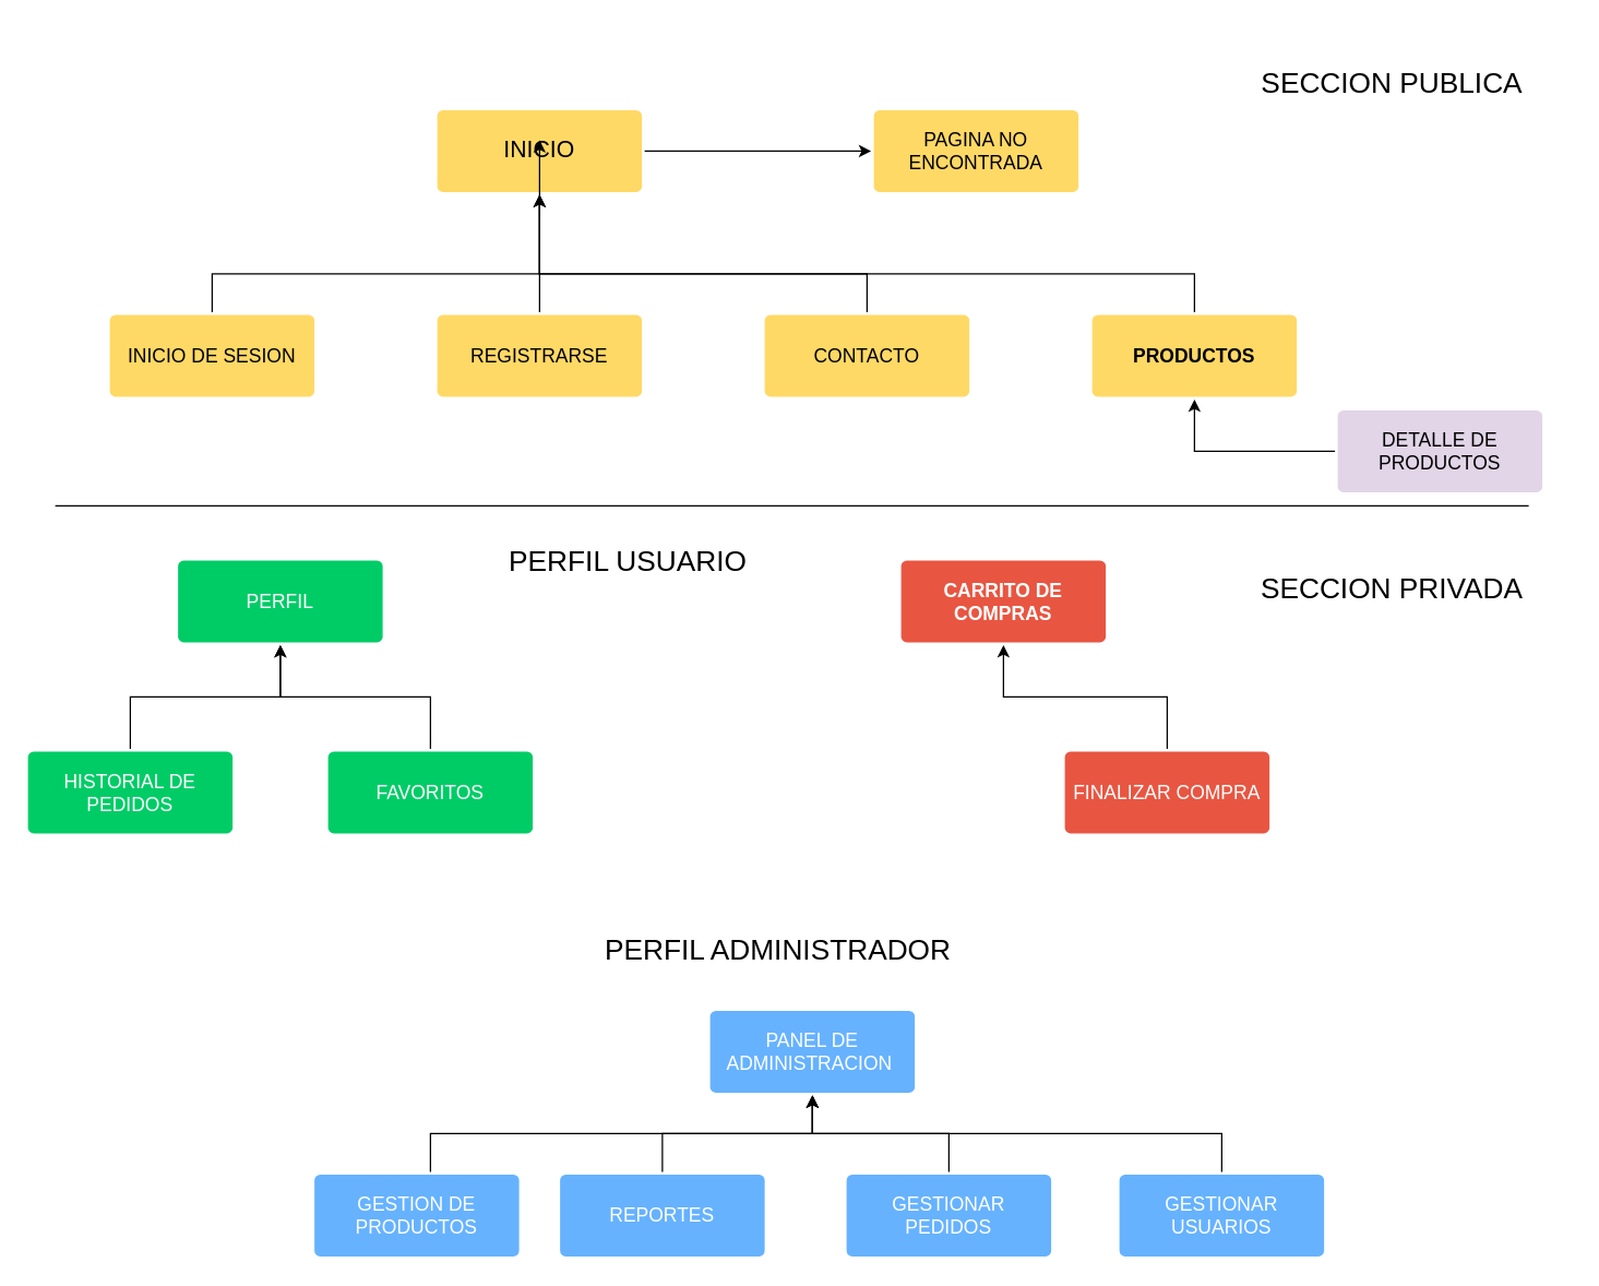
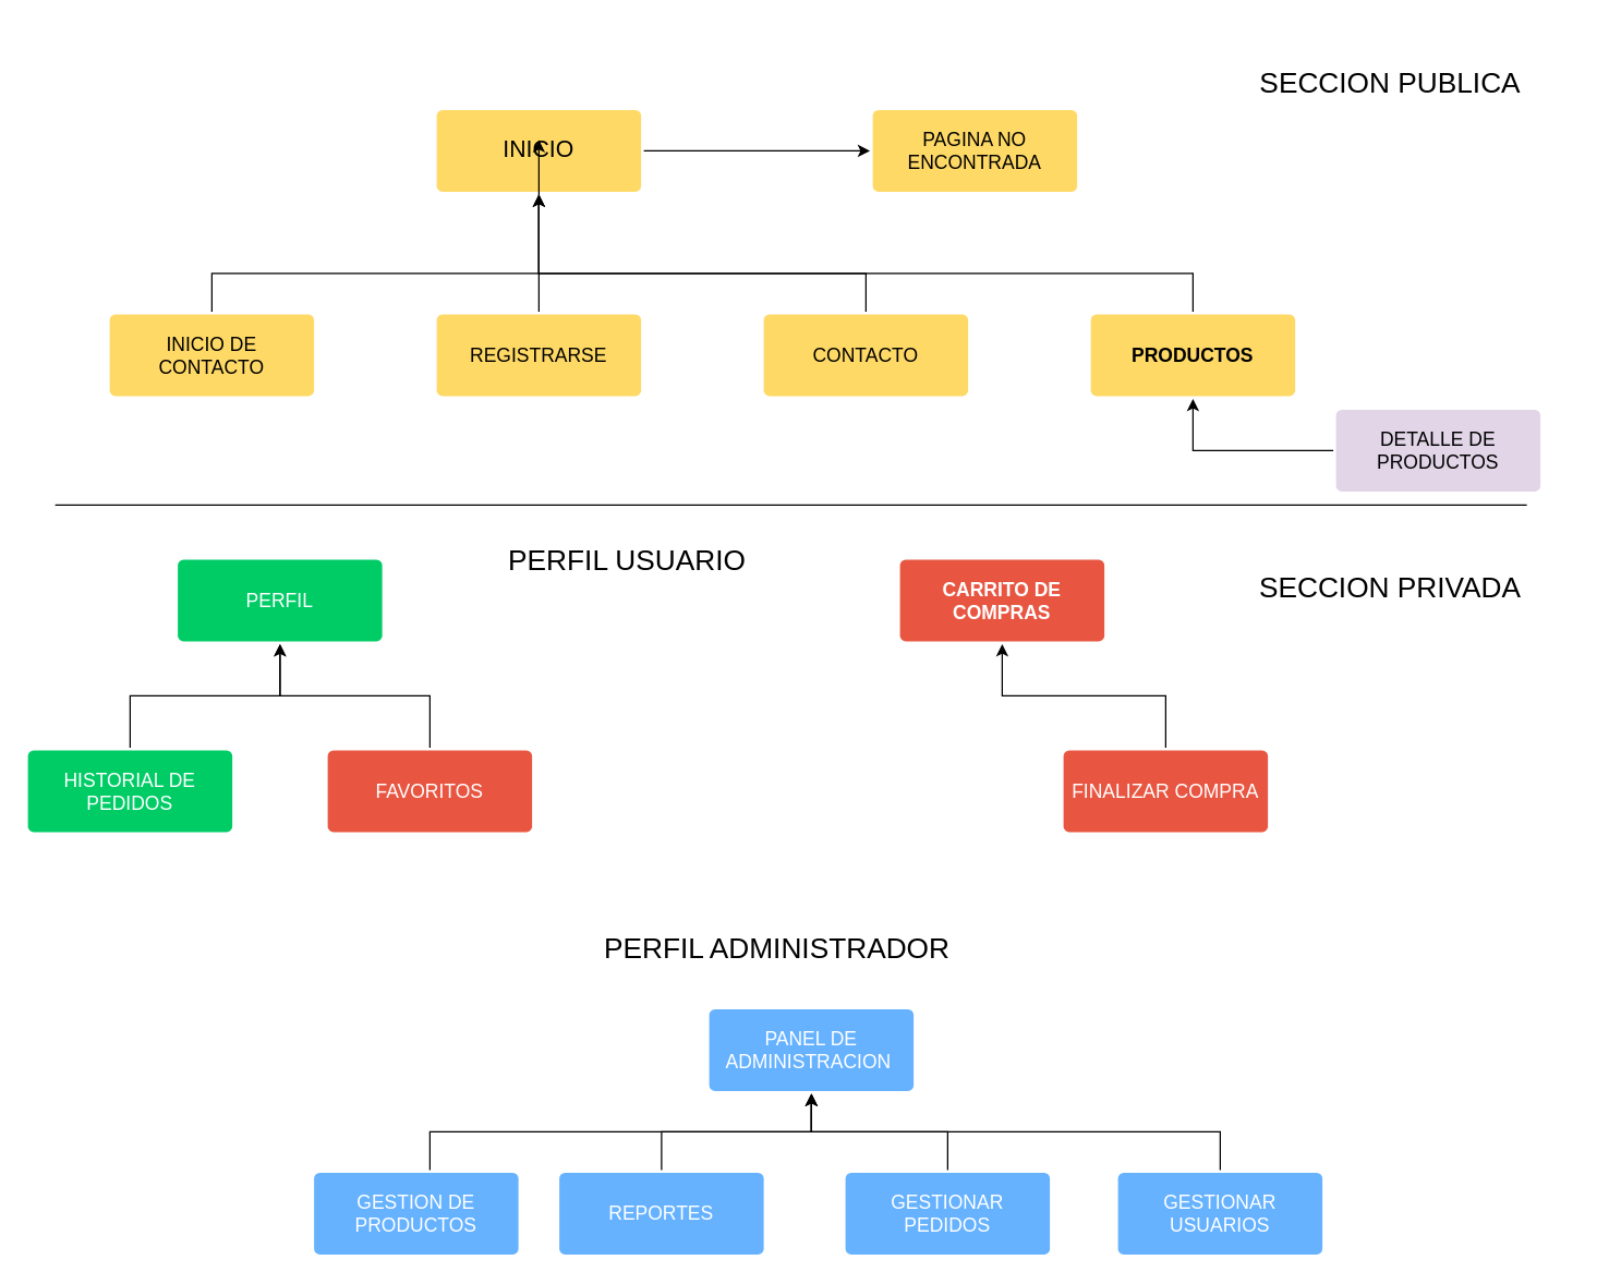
  <mxCell id="0" />
  <mxCell id="1" parent="0" />
  <mxCell id="2" value="CARRITO DE COMPRAS" style="rounded=1;whiteSpace=wrap;html=1;shadow=0;labelBackgroundColor=none;strokeColor=none;strokeWidth=3;fillColor=#E85642;fontFamily=Helvetica;fontSize=14;fontColor=#FFFFFF;align=center;spacing=5;fontStyle=1;arcSize=7;perimeterSpacing=2;" parent="1" vertex="1"><mxGeometry x="660" y="410" width="150" height="60" as="geometry" /></mxCell>
  <mxCell id="3" value="PERFIL" style="rounded=1;whiteSpace=wrap;html=1;shadow=0;labelBackgroundColor=none;strokeColor=none;strokeWidth=3;fillColor=#00CC66;fontFamily=Helvetica;fontSize=14;fontColor=#FFFFFF;align=center;spacing=5;fontStyle=0;arcSize=7;perimeterSpacing=2;" parent="1" vertex="1"><mxGeometry x="130" y="410" width="150" height="60" as="geometry" /></mxCell>
  <mxCell id="4" value="" style="edgeStyle=orthogonalEdgeStyle;rounded=0;orthogonalLoop=1;jettySize=auto;html=1;entryX=0.5;entryY=1;entryDx=0;entryDy=0;" parent="1" source="5" target="2" edge="1"><mxGeometry relative="1" as="geometry"><mxPoint x="855" y="470" as="targetPoint" /></mxGeometry></mxCell>
  <mxCell id="5" value="FINALIZAR COMPRA" style="rounded=1;whiteSpace=wrap;html=1;shadow=0;labelBackgroundColor=none;strokeColor=none;strokeWidth=3;fillColor=#E85642;fontFamily=Helvetica;fontSize=14;fontColor=#ffffff;align=center;spacing=5;fontStyle=0;arcSize=7;perimeterSpacing=2;" parent="1" vertex="1"><mxGeometry x="780" y="550" width="150" height="60" as="geometry" /></mxCell>
  <mxCell id="6" value="PANEL DE ADMINISTRACION&amp;nbsp;" style="rounded=1;whiteSpace=wrap;html=1;shadow=0;labelBackgroundColor=none;strokeColor=none;strokeWidth=3;fillColor=#66B2FF;fontFamily=Helvetica;fontSize=14;fontColor=#FFFFFF;align=center;spacing=5;fontStyle=0;arcSize=7;perimeterSpacing=2;" parent="1" vertex="1"><mxGeometry x="520" y="740" width="150" height="60" as="geometry" /></mxCell>
  <mxCell id="7" value="" style="edgeStyle=orthogonalEdgeStyle;rounded=0;orthogonalLoop=1;jettySize=auto;html=1;" parent="1" source="8" target="12" edge="1"><mxGeometry relative="1" as="geometry"><mxPoint x="875" y="140" as="targetPoint" /><Array as="points"><mxPoint x="875" y="200" /><mxPoint x="395" y="200" /></Array></mxGeometry></mxCell>
  <mxCell id="8" value="PRODUCTOS" style="rounded=1;whiteSpace=wrap;html=1;shadow=0;labelBackgroundColor=none;strokeColor=none;strokeWidth=3;fillColor=#FFD966;fontFamily=Helvetica;fontSize=14;fontColor=#000000;align=center;spacing=5;fontStyle=1;arcSize=7;perimeterSpacing=2;" parent="1" vertex="1"><mxGeometry x="800" y="230" width="150" height="60" as="geometry" /></mxCell>
  <mxCell id="9" value="" style="edgeStyle=orthogonalEdgeStyle;rounded=0;orthogonalLoop=1;jettySize=auto;html=1;" parent="1" source="10" target="12" edge="1"><mxGeometry relative="1" as="geometry" /></mxCell>
  <mxCell id="10" value="REGISTRARSE" style="rounded=1;whiteSpace=wrap;html=1;shadow=0;labelBackgroundColor=none;strokeColor=none;strokeWidth=3;fillColor=#FFD966;fontFamily=Helvetica;fontSize=14;fontColor=#000000;align=center;spacing=5;arcSize=7;perimeterSpacing=2;" parent="1" vertex="1"><mxGeometry x="320" y="230" width="150" height="60" as="geometry" /></mxCell>
  <mxCell id="11" value="" style="edgeStyle=orthogonalEdgeStyle;rounded=0;orthogonalLoop=1;jettySize=auto;html=1;" parent="1" source="12" target="25" edge="1"><mxGeometry relative="1" as="geometry"><mxPoint x="585" y="70" as="targetPoint" /></mxGeometry></mxCell>
  <mxCell id="12" value="INICIO" style="rounded=1;whiteSpace=wrap;html=1;shadow=0;labelBackgroundColor=none;strokeColor=none;strokeWidth=3;fillColor=#FFD966;fontFamily=Helvetica;fontSize=17;fontColor=#000000;align=center;spacing=5;arcSize=7;perimeterSpacing=2;" parent="1" vertex="1"><mxGeometry x="320" y="80" width="150" height="60" as="geometry" /></mxCell>
  <mxCell id="13" value="" style="edgeStyle=orthogonalEdgeStyle;rounded=0;orthogonalLoop=1;jettySize=auto;html=1;entryX=0.5;entryY=1;entryDx=0;entryDy=0;" parent="1" source="14" target="12" edge="1"><mxGeometry relative="1" as="geometry"><mxPoint x="155" y="90" as="targetPoint" /><Array as="points"><mxPoint x="155" y="200" /><mxPoint x="395" y="200" /></Array></mxGeometry></mxCell>
- <mxCell id="14" value="INICIO DE SESION" style="rounded=1;whiteSpace=wrap;html=1;shadow=0;labelBackgroundColor=none;strokeColor=none;strokeWidth=3;fillColor=#FFD966;fontFamily=Helvetica;fontSize=14;fontColor=#000000;align=center;spacing=5;arcSize=7;perimeterSpacing=2;" parent="1" vertex="1"><mxGeometry x="80" y="230" width="150" height="60" as="geometry" /></mxCell>
+ <mxCell id="14" value="INICIO DE CONTACTO" style="rounded=1;whiteSpace=wrap;html=1;shadow=0;labelBackgroundColor=none;strokeColor=none;strokeWidth=3;fillColor=#FFD966;fontFamily=Helvetica;fontSize=14;fontColor=#000000;align=center;spacing=5;arcSize=7;perimeterSpacing=2;" parent="1" vertex="1"><mxGeometry x="80" y="230" width="150" height="60" as="geometry" /></mxCell>
  <mxCell id="15" value="" style="edgeStyle=orthogonalEdgeStyle;rounded=0;orthogonalLoop=1;jettySize=auto;html=1;" parent="1" source="16" target="3" edge="1"><mxGeometry relative="1" as="geometry" /></mxCell>
- <mxCell id="16" value="FAVORITOS" style="rounded=1;whiteSpace=wrap;html=1;shadow=0;labelBackgroundColor=none;strokeColor=none;strokeWidth=3;fillColor=#00CC66;fontFamily=Helvetica;fontSize=14;fontColor=#FFFFFF;align=center;spacing=5;fontStyle=0;arcSize=7;perimeterSpacing=2;" parent="1" vertex="1"><mxGeometry x="240" y="550" width="150" height="60" as="geometry" /></mxCell>
+ <mxCell id="16" value="FAVORITOS" style="rounded=1;whiteSpace=wrap;html=1;shadow=0;labelBackgroundColor=none;strokeColor=none;strokeWidth=3;fillColor=#e85642;fontFamily=Helvetica;fontSize=14;fontColor=#FFFFFF;align=center;spacing=5;fontStyle=0;arcSize=7;perimeterSpacing=2;" parent="1" vertex="1"><mxGeometry x="240" y="550" width="150" height="60" as="geometry" /></mxCell>
  <mxCell id="17" value="" style="edgeStyle=orthogonalEdgeStyle;rounded=0;orthogonalLoop=1;jettySize=auto;html=1;" parent="1" source="18" target="3" edge="1"><mxGeometry relative="1" as="geometry" /></mxCell>
  <mxCell id="18" value="HISTORIAL DE PEDIDOS" style="rounded=1;whiteSpace=wrap;html=1;shadow=0;labelBackgroundColor=none;strokeColor=none;strokeWidth=3;fillColor=#00CC66;fontFamily=Helvetica;fontSize=14;fontColor=#FFFFFF;align=center;spacing=5;fontStyle=0;arcSize=7;perimeterSpacing=2;" parent="1" vertex="1"><mxGeometry x="20" y="550" width="150" height="60" as="geometry" /></mxCell>
  <mxCell id="19" value="" style="endArrow=none;html=1;rounded=0;" parent="1" edge="1"><mxGeometry width="50" height="50" relative="1" as="geometry"><mxPoint x="40" y="370" as="sourcePoint" /><mxPoint x="1120" y="370" as="targetPoint" /></mxGeometry></mxCell>
  <mxCell id="20" value="SECCION PUBLICA" style="text;html=1;align=center;verticalAlign=middle;whiteSpace=wrap;rounded=0;fontSize=21;" parent="1" vertex="1"><mxGeometry x="890" y="20" width="260" height="80" as="geometry" /></mxCell>
  <mxCell id="21" value="" style="edgeStyle=orthogonalEdgeStyle;rounded=0;orthogonalLoop=1;jettySize=auto;html=1;" parent="1" source="22" target="8" edge="1"><mxGeometry relative="1" as="geometry" /></mxCell>
  <mxCell id="22" value="DETALLE DE PRODUCTOS" style="rounded=1;whiteSpace=wrap;html=1;shadow=0;labelBackgroundColor=none;strokeColor=none;strokeWidth=3;fillColor=#e1d5e7;fontFamily=Helvetica;fontSize=14;fontColor=#000000;align=center;spacing=5;arcSize=7;perimeterSpacing=2;" parent="1" vertex="1"><mxGeometry x="980" y="300" width="150" height="60" as="geometry" /></mxCell>
  <mxCell id="23" value="" style="edgeStyle=orthogonalEdgeStyle;rounded=0;orthogonalLoop=1;jettySize=auto;html=1;" parent="1" source="24" edge="1"><mxGeometry relative="1" as="geometry"><mxPoint x="395" y="102" as="targetPoint" /><Array as="points"><mxPoint x="635" y="200" /><mxPoint x="395" y="200" /></Array></mxGeometry></mxCell>
  <mxCell id="24" value="CONTACTO" style="rounded=1;whiteSpace=wrap;html=1;shadow=0;labelBackgroundColor=none;strokeColor=none;strokeWidth=3;fillColor=#FFD966;fontFamily=Helvetica;fontSize=14;fontColor=#000000;align=center;spacing=5;arcSize=7;perimeterSpacing=2;" parent="1" vertex="1"><mxGeometry x="560" y="230" width="150" height="60" as="geometry" /></mxCell>
  <mxCell id="25" value="PAGINA NO ENCONTRADA" style="rounded=1;whiteSpace=wrap;html=1;shadow=0;labelBackgroundColor=none;strokeColor=none;strokeWidth=3;fillColor=#FFD966;fontFamily=Helvetica;fontSize=14;fontColor=#000000;align=center;spacing=5;arcSize=7;perimeterSpacing=2;" parent="1" vertex="1"><mxGeometry x="640" y="80" width="150" height="60" as="geometry" /></mxCell>
  <mxCell id="26" value="" style="edgeStyle=orthogonalEdgeStyle;rounded=0;orthogonalLoop=1;jettySize=auto;html=1;" parent="1" source="27" target="6" edge="1"><mxGeometry relative="1" as="geometry"><mxPoint x="315" y="660" as="targetPoint" /><Array as="points"><mxPoint x="315" y="830" /><mxPoint x="595" y="830" /></Array></mxGeometry></mxCell>
  <mxCell id="27" value="GESTION DE PRODUCTOS" style="rounded=1;whiteSpace=wrap;html=1;shadow=0;labelBackgroundColor=none;strokeColor=none;strokeWidth=3;fillColor=#66B2FF;fontFamily=Helvetica;fontSize=14;fontColor=#FFFFFF;align=center;spacing=5;fontStyle=0;arcSize=7;perimeterSpacing=2;" parent="1" vertex="1"><mxGeometry x="230" y="860" width="150" height="60" as="geometry" /></mxCell>
  <mxCell id="28" value="" style="edgeStyle=orthogonalEdgeStyle;rounded=0;orthogonalLoop=1;jettySize=auto;html=1;" parent="1" source="29" target="6" edge="1"><mxGeometry relative="1" as="geometry" /></mxCell>
  <mxCell id="29" value="REPORTES" style="rounded=1;whiteSpace=wrap;html=1;shadow=0;labelBackgroundColor=none;strokeColor=none;strokeWidth=3;fillColor=#66B2FF;fontFamily=Helvetica;fontSize=14;fontColor=#FFFFFF;align=center;spacing=5;fontStyle=0;arcSize=7;perimeterSpacing=2;" parent="1" vertex="1"><mxGeometry x="410" y="860" width="150" height="60" as="geometry" /></mxCell>
  <mxCell id="30" value="" style="edgeStyle=orthogonalEdgeStyle;rounded=0;orthogonalLoop=1;jettySize=auto;html=1;" parent="1" source="31" target="6" edge="1"><mxGeometry relative="1" as="geometry"><mxPoint x="805" y="640" as="targetPoint" /><Array as="points"><mxPoint x="895" y="830" /><mxPoint x="595" y="830" /></Array></mxGeometry></mxCell>
  <mxCell id="31" value="GESTIONAR USUARIOS" style="rounded=1;whiteSpace=wrap;html=1;shadow=0;labelBackgroundColor=none;strokeColor=none;strokeWidth=3;fillColor=#66B2FF;fontFamily=Helvetica;fontSize=14;fontColor=#FFFFFF;align=center;spacing=5;fontStyle=0;arcSize=7;perimeterSpacing=2;" parent="1" vertex="1"><mxGeometry x="820" y="860" width="150" height="60" as="geometry" /></mxCell>
  <mxCell id="32" value="SECCION PRIVADA" style="text;html=1;align=center;verticalAlign=middle;whiteSpace=wrap;rounded=0;fontSize=21;" parent="1" vertex="1"><mxGeometry x="890" y="390" width="260" height="80" as="geometry" /></mxCell>
  <mxCell id="33" value="PERFIL ADMINISTRADOR" style="text;html=1;align=center;verticalAlign=middle;whiteSpace=wrap;rounded=0;fontSize=21;" parent="1" vertex="1"><mxGeometry x="440" y="675" width="260" height="40" as="geometry" /></mxCell>
  <mxCell id="34" value="PERFIL USUARIO" style="text;html=1;align=center;verticalAlign=middle;whiteSpace=wrap;rounded=0;fontSize=21;" parent="1" vertex="1"><mxGeometry x="330" y="370" width="260" height="80" as="geometry" /></mxCell>
  <mxCell id="35" value="" style="edgeStyle=orthogonalEdgeStyle;rounded=0;orthogonalLoop=1;jettySize=auto;html=1;entryX=0.5;entryY=1;entryDx=0;entryDy=0;" edge="1" parent="1" source="36" target="6"><mxGeometry relative="1" as="geometry" /></mxCell>
  <mxCell id="36" value="GESTIONAR PEDIDOS" style="rounded=1;whiteSpace=wrap;html=1;shadow=0;labelBackgroundColor=none;strokeColor=none;strokeWidth=3;fillColor=#66B2FF;fontFamily=Helvetica;fontSize=14;fontColor=#FFFFFF;align=center;spacing=5;fontStyle=0;arcSize=7;perimeterSpacing=2;" vertex="1" parent="1"><mxGeometry x="620" y="860" width="150" height="60" as="geometry" /></mxCell>
